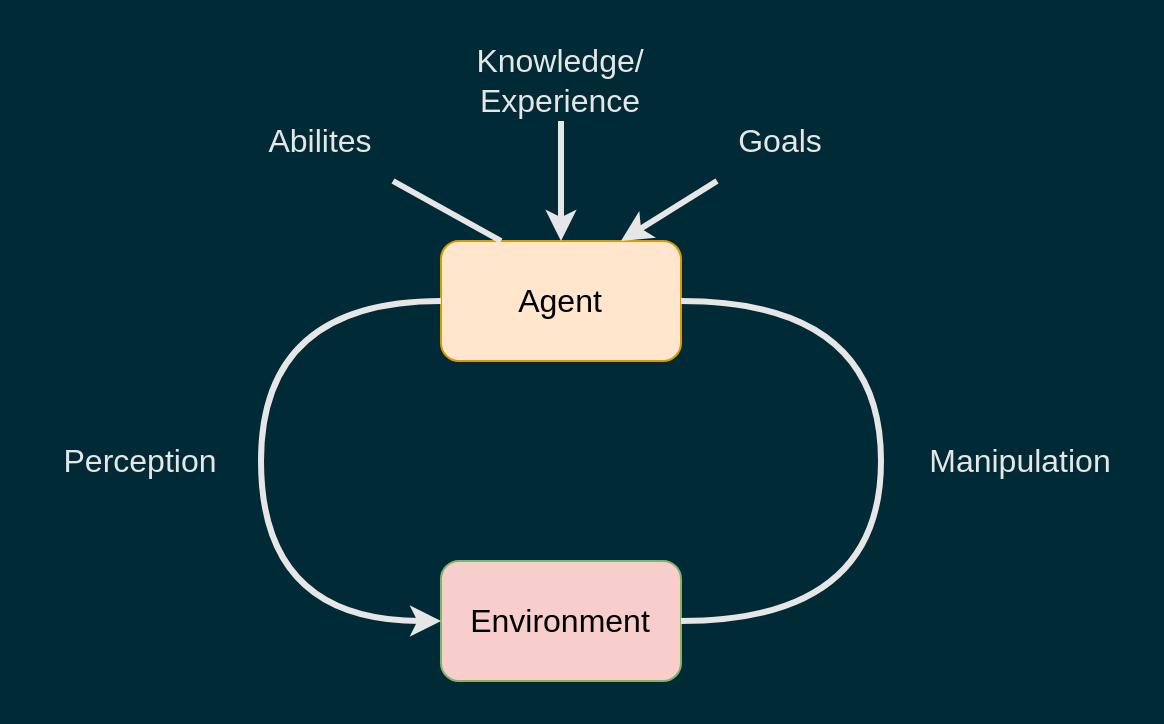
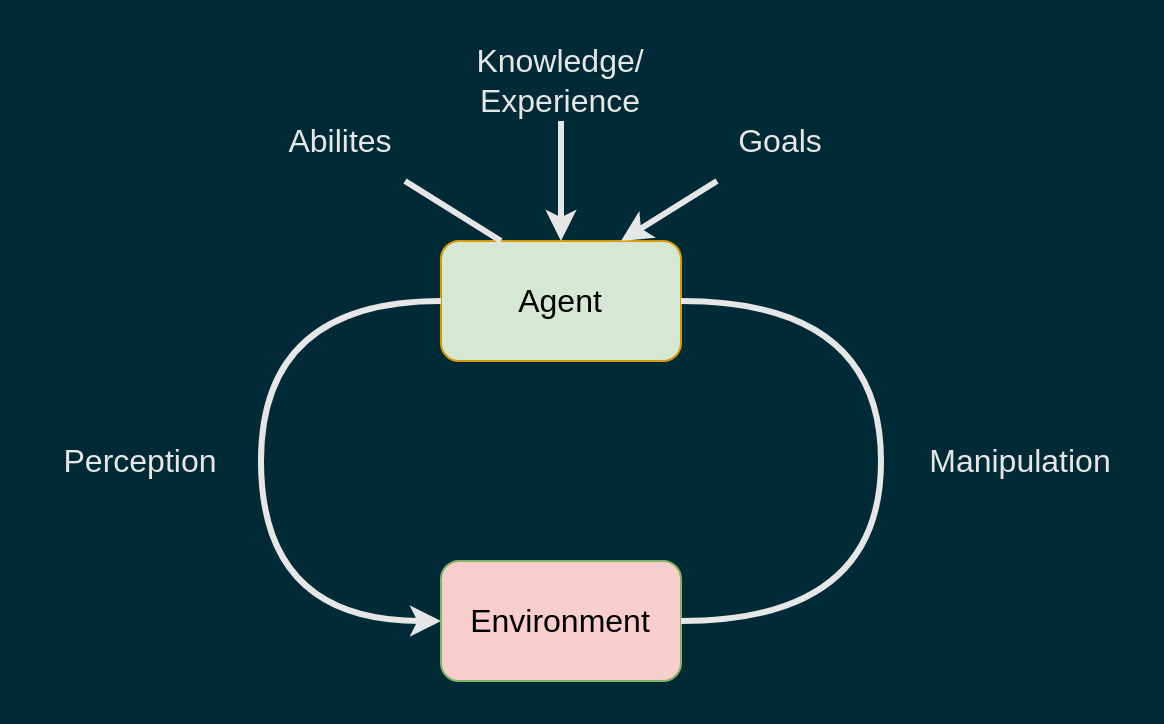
  <mxCell id="0" />
  <mxCell id="1" parent="0" />
- <mxCell id="2" value="&lt;font style=&quot;font-size: 16px;&quot;&gt;Agent&lt;/font&gt;" style="rounded=1;whiteSpace=wrap;html=1;fillColor=#ffe6cc;strokeColor=#d79b00;" vertex="1" parent="1"><mxGeometry x="220" y="120" width="120" height="60" as="geometry" /></mxCell>
+ <mxCell id="2" value="&lt;font style=&quot;font-size: 16px;&quot;&gt;Agent&lt;/font&gt;" style="rounded=1;whiteSpace=wrap;html=1;fillColor=#d5e8d4;strokeColor=#d79b00;" vertex="1" parent="1"><mxGeometry x="220" y="120" width="120" height="60" as="geometry" /></mxCell>
  <mxCell id="3" value="&lt;font style=&quot;font-size: 16px;&quot;&gt;Environment&lt;/font&gt;" style="rounded=1;whiteSpace=wrap;html=1;fillColor=#f8cecc;strokeColor=#82b366;" vertex="1" parent="1"><mxGeometry x="220" y="280" width="120" height="60" as="geometry" /></mxCell>
  <mxCell id="4" value="" style="endArrow=classic;html=1;rounded=0;exitX=0;exitY=0.5;exitDx=0;exitDy=0;edgeStyle=orthogonalEdgeStyle;curved=1;strokeColor=#E6E6E6;strokeWidth=3;" edge="1" parent="1" source="2"><mxGeometry width="50" height="50" relative="1" as="geometry"><mxPoint x="170" y="380" as="sourcePoint" /><mxPoint x="220" y="310" as="targetPoint" /><Array as="points"><mxPoint x="130" y="150" /><mxPoint x="130" y="310" /></Array></mxGeometry></mxCell>
  <mxCell id="5" value="" style="endArrow=none;html=1;rounded=0;exitX=1;exitY=0.5;exitDx=0;exitDy=0;edgeStyle=orthogonalEdgeStyle;curved=1;entryX=1;entryY=0.5;entryDx=0;entryDy=0;strokeColor=#E6E6E6;strokeWidth=3;" edge="1" parent="1" source="3" target="2"><mxGeometry width="50" height="50" relative="1" as="geometry"><mxPoint x="480" y="190" as="sourcePoint" /><mxPoint x="480" y="350" as="targetPoint" /><Array as="points"><mxPoint x="440" y="310" /><mxPoint x="440" y="150" /></Array></mxGeometry></mxCell>
  <mxCell id="6" value="&lt;font color=&quot;#e6e6e6&quot;&gt;Perception&lt;/font&gt;" style="text;html=1;strokeColor=none;fillColor=none;align=center;verticalAlign=middle;whiteSpace=wrap;rounded=0;fontSize=16;" vertex="1" parent="1"><mxGeometry x="20" y="210" width="100" height="40" as="geometry" /></mxCell>
  <mxCell id="7" value="&lt;font color=&quot;#e6e6e6&quot;&gt;Manipulation&lt;/font&gt;" style="text;html=1;strokeColor=none;fillColor=none;align=center;verticalAlign=middle;whiteSpace=wrap;rounded=0;fontSize=16;" vertex="1" parent="1"><mxGeometry x="460" y="210" width="100" height="40" as="geometry" /></mxCell>
  <mxCell id="8" style="rounded=0;orthogonalLoop=1;jettySize=auto;html=1;entryX=0.25;entryY=0;entryDx=0;entryDy=0;strokeColor=#E6E6E6;strokeWidth=3;fontSize=16;fontColor=#E6E6E6;endArrow=none;" edge="1" parent="1" source="9" target="2"><mxGeometry relative="1" as="geometry" /></mxCell>
- <mxCell id="9" value="&lt;font color=&quot;#e6e6e6&quot;&gt;Abilites&lt;/font&gt;" style="text;html=1;strokeColor=none;fillColor=none;align=center;verticalAlign=middle;whiteSpace=wrap;rounded=0;fontSize=16;" vertex="1" parent="1"><mxGeometry x="110" y="50" width="100" height="40" as="geometry" /></mxCell>
+ <mxCell id="9" value="&lt;font color=&quot;#e6e6e6&quot;&gt;Abilites&lt;/font&gt;" style="text;html=1;strokeColor=none;fillColor=none;align=center;verticalAlign=middle;whiteSpace=wrap;rounded=0;fontSize=16;" vertex="1" parent="1"><mxGeometry x="120" y="50" width="100" height="40" as="geometry" /></mxCell>
  <mxCell id="10" style="rounded=0;orthogonalLoop=1;jettySize=auto;html=1;entryX=0.75;entryY=0;entryDx=0;entryDy=0;strokeColor=#E6E6E6;strokeWidth=3;fontSize=16;fontColor=#E6E6E6;" edge="1" parent="1" source="11" target="2"><mxGeometry relative="1" as="geometry" /></mxCell>
  <mxCell id="11" value="&lt;font color=&quot;#e6e6e6&quot;&gt;Goals&lt;/font&gt;" style="text;html=1;strokeColor=none;fillColor=none;align=center;verticalAlign=middle;whiteSpace=wrap;rounded=0;fontSize=16;" vertex="1" parent="1"><mxGeometry x="340" y="50" width="100" height="40" as="geometry" /></mxCell>
  <mxCell id="12" style="edgeStyle=orthogonalEdgeStyle;curved=1;rounded=0;orthogonalLoop=1;jettySize=auto;html=1;entryX=0.5;entryY=0;entryDx=0;entryDy=0;strokeColor=#E6E6E6;strokeWidth=3;fontSize=16;fontColor=#E6E6E6;" edge="1" parent="1" source="13" target="2"><mxGeometry relative="1" as="geometry" /></mxCell>
  <mxCell id="13" value="&lt;font color=&quot;#e6e6e6&quot;&gt;Knowledge/&lt;br&gt;Experience&lt;br&gt;&lt;/font&gt;" style="text;html=1;strokeColor=none;fillColor=none;align=center;verticalAlign=middle;whiteSpace=wrap;rounded=0;fontSize=16;" vertex="1" parent="1"><mxGeometry x="230" y="20" width="100" height="40" as="geometry" /></mxCell>
